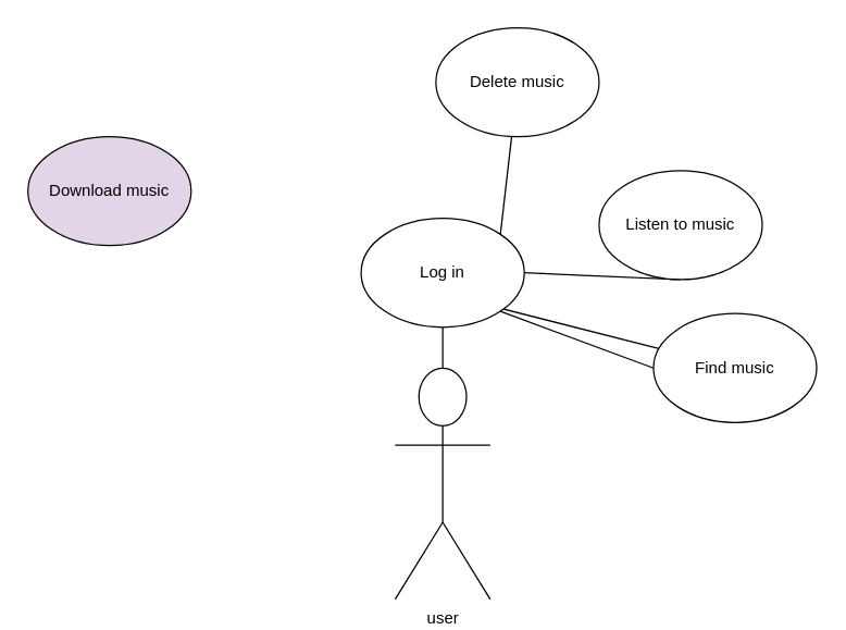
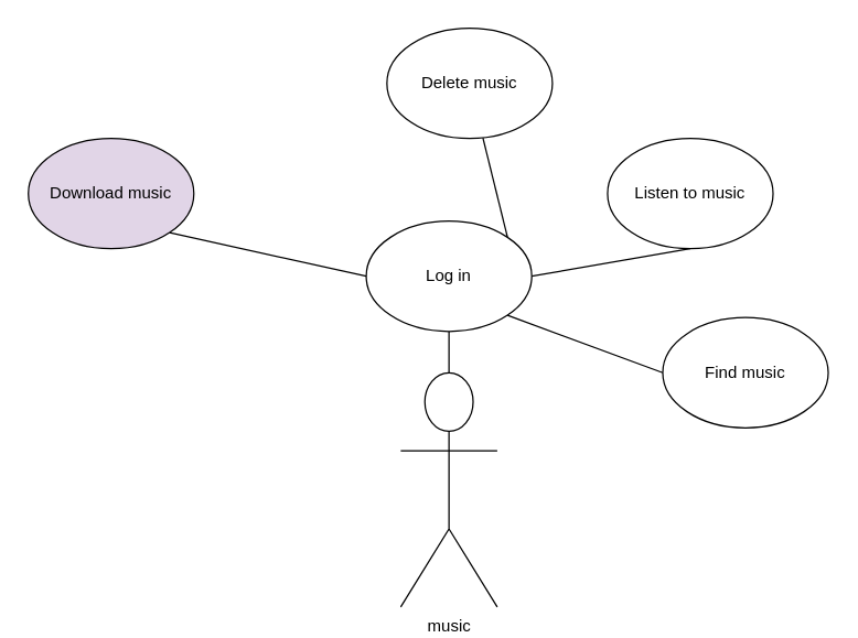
  <mxCell id="0" />
  <mxCell id="1" parent="0" />
- <mxCell id="2" value="user" style="shape=umlActor;verticalLabelPosition=bottom;verticalAlign=top;html=1;outlineConnect=0;" parent="1" vertex="1"><mxGeometry x="290" y="270" width="70" height="170" as="geometry" /></mxCell>
+ <mxCell id="2" value="music" style="shape=umlActor;verticalLabelPosition=bottom;verticalAlign=top;html=1;outlineConnect=0;" parent="1" vertex="1"><mxGeometry x="290" y="270" width="70" height="170" as="geometry" /></mxCell>
  <mxCell id="3" value="" style="endArrow=none;html=1;rounded=0;exitX=1;exitY=0;exitDx=0;exitDy=0;" parent="1" source="10" target="4" edge="1"><mxGeometry width="50" height="50" relative="1" as="geometry"><mxPoint x="350" y="120" as="sourcePoint" /><mxPoint x="430" y="40" as="targetPoint" /></mxGeometry></mxCell>
- <mxCell id="4" value="Delete music" style="ellipse;whiteSpace=wrap;html=1;" parent="1" vertex="1"><mxGeometry x="320" y="20" width="120" height="80" as="geometry" /></mxCell>
- <mxCell id="5" value="" style="endArrow=none;html=1;rounded=0;exitX=0;exitY=0.5;exitDx=0;exitDy=0;" parent="1" source="10" target="12" edge="1"><mxGeometry width="50" height="50" relative="1" as="geometry"><mxPoint x="330" y="100" as="sourcePoint" /><mxPoint x="290" y="30" as="targetPoint" /></mxGeometry></mxCell>
+ <mxCell id="4" value="Delete music" style="ellipse;whiteSpace=wrap;html=1;" parent="1" vertex="1"><mxGeometry x="280" y="20" width="120" height="80" as="geometry" /></mxCell>
+ <mxCell id="5" value="" style="endArrow=none;html=1;rounded=0;exitX=0;exitY=0.5;exitDx=0;exitDy=0;entryX=1;entryY=1;entryDx=0;entryDy=0;" parent="1" source="10" target="6" edge="1"><mxGeometry width="50" height="50" relative="1" as="geometry"><mxPoint x="330" y="100" as="sourcePoint" /><mxPoint x="290" y="30" as="targetPoint" /></mxGeometry></mxCell>
  <mxCell id="6" value="Download music" style="ellipse;whiteSpace=wrap;html=1;fillColor=#e1d5e7;" parent="1" vertex="1"><mxGeometry x="20" y="100" width="120" height="80" as="geometry" /></mxCell>
  <mxCell id="7" value="" style="endArrow=none;html=1;rounded=0;exitX=1;exitY=0.5;exitDx=0;exitDy=0;entryX=0.5;entryY=1;entryDx=0;entryDy=0;" parent="1" source="10" target="8" edge="1"><mxGeometry width="50" height="50" relative="1" as="geometry"><mxPoint x="150" y="130" as="sourcePoint" /><mxPoint x="190" y="120" as="targetPoint" /><Array as="points" /></mxGeometry></mxCell>
- <mxCell id="8" value="Listen to music" style="ellipse;whiteSpace=wrap;html=1;" parent="1" vertex="1"><mxGeometry x="440" y="125" width="120" height="80" as="geometry" /></mxCell>
+ <mxCell id="8" value="Listen to music" style="ellipse;whiteSpace=wrap;html=1;" parent="1" vertex="1"><mxGeometry x="440" y="100" width="120" height="80" as="geometry" /></mxCell>
  <mxCell id="9" value="" style="endArrow=none;html=1;rounded=0;entryX=0.5;entryY=1;entryDx=0;entryDy=0;exitX=0.5;exitY=0;exitDx=0;exitDy=0;exitPerimeter=0;" parent="1" source="2" target="10" edge="1"><mxGeometry width="50" height="50" relative="1" as="geometry"><mxPoint x="320" y="240" as="sourcePoint" /><mxPoint x="480" y="110" as="targetPoint" /></mxGeometry></mxCell>
  <mxCell id="10" value="Log in" style="ellipse;whiteSpace=wrap;html=1;" parent="1" vertex="1"><mxGeometry x="265" y="160" width="120" height="80" as="geometry" /></mxCell>
  <mxCell id="11" value="" style="endArrow=none;html=1;rounded=0;entryX=1;entryY=1;entryDx=0;entryDy=0;" edge="1" parent="1" target="10"><mxGeometry width="50" height="50" relative="1" as="geometry"><mxPoint x="480" y="270" as="sourcePoint" /><mxPoint x="480" y="260" as="targetPoint" /></mxGeometry></mxCell>
  <mxCell id="12" value="Find music" style="ellipse;whiteSpace=wrap;html=1;" vertex="1" parent="1"><mxGeometry x="480" y="230" width="120" height="80" as="geometry" /></mxCell>
